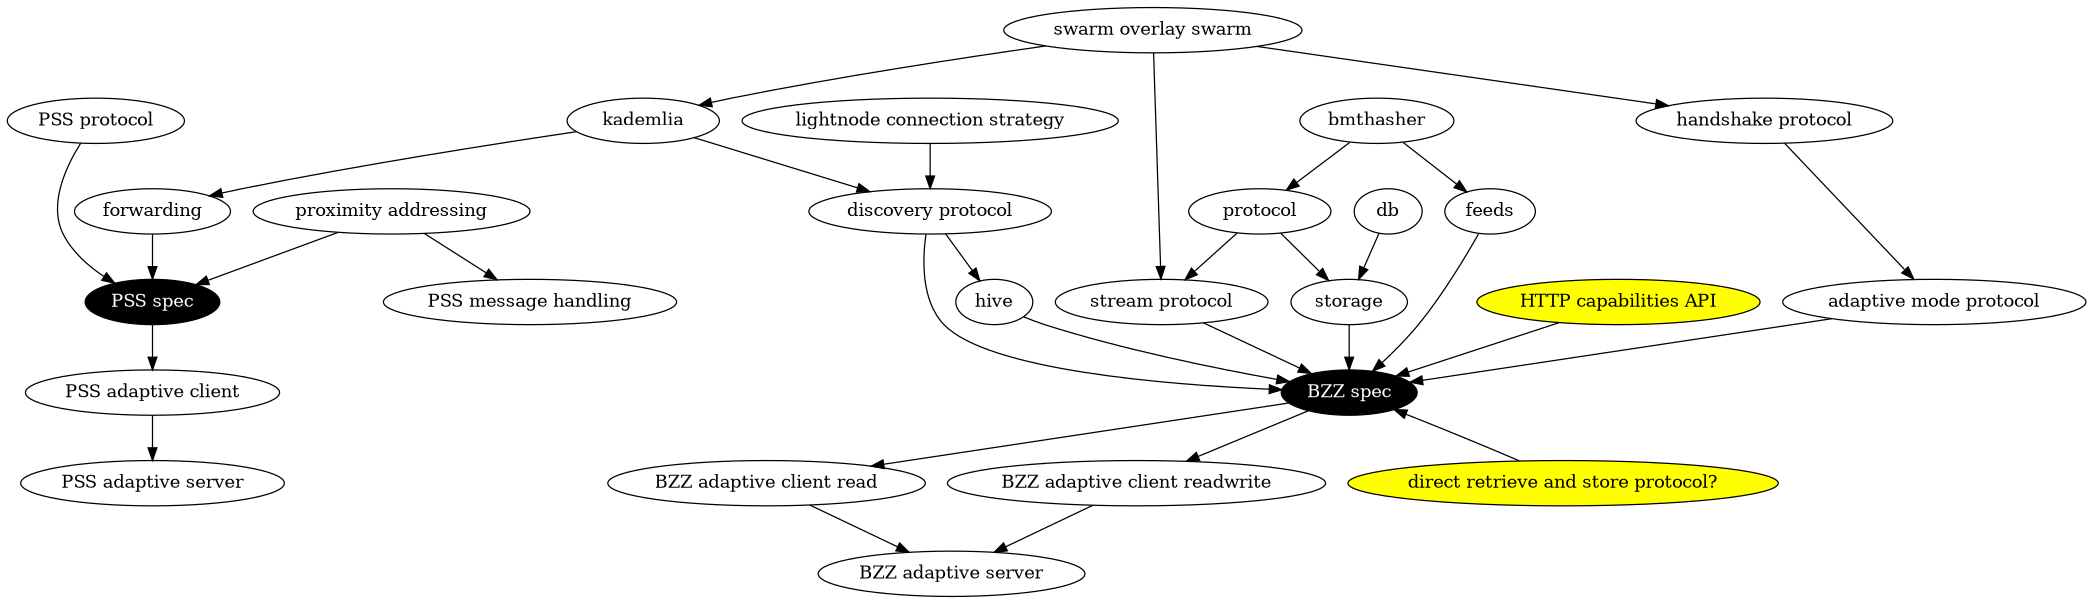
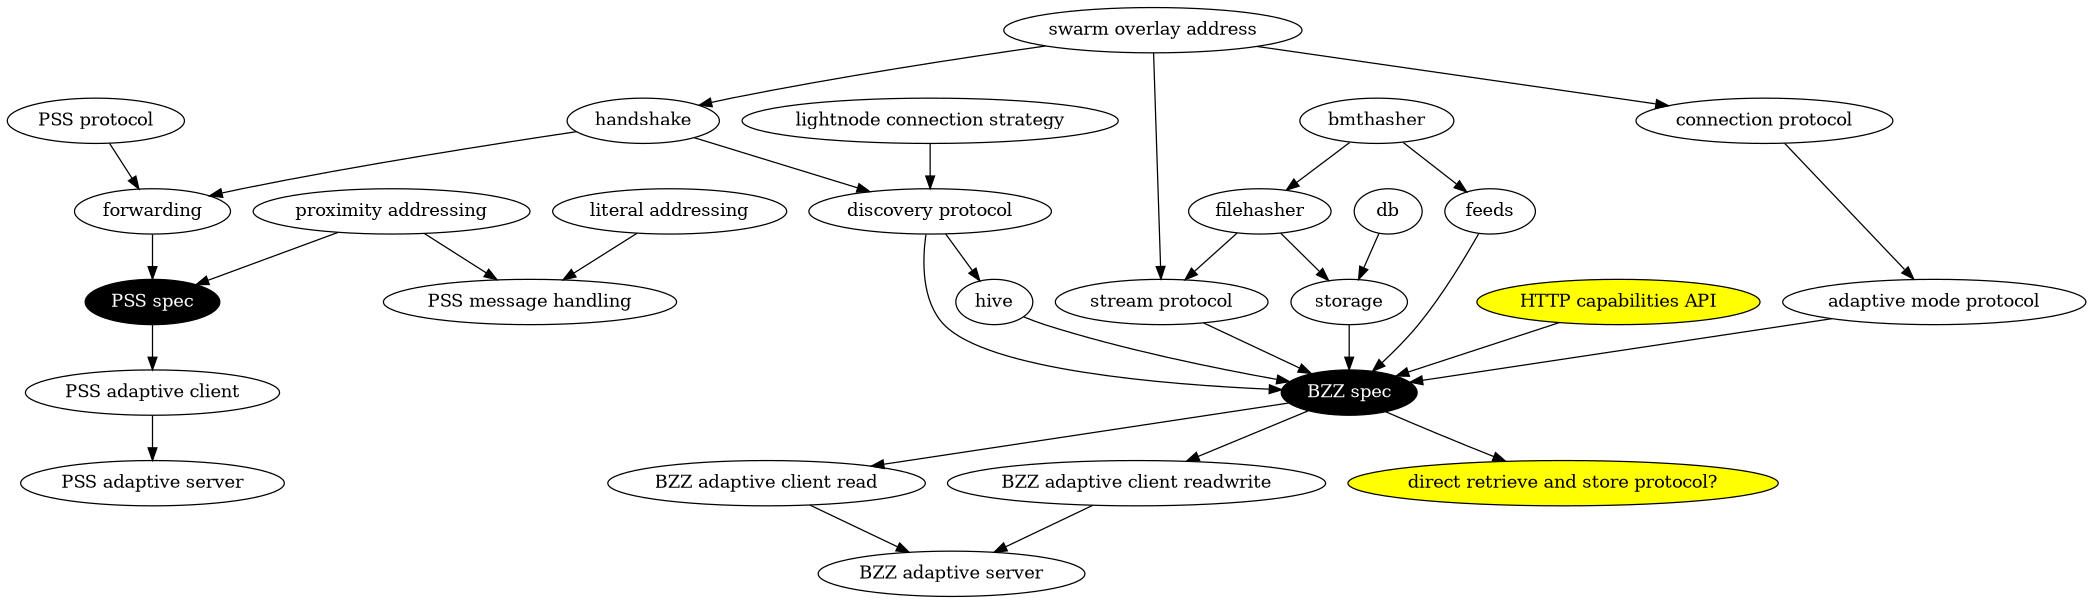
  digraph {
    n1 [fillcolor=black fontcolor=white label="PSS spec" style=filled]
    n2 [label="PSS adaptive client"]
    n3 [label="PSS adaptive server"]
    n4 [fillcolor=black fontcolor=white label="BZZ spec" style=filled]
    n5 [label="BZZ adaptive client read"]
    n6 [label="BZZ adaptive client readwrite"]
    n7 [label="BZZ adaptive server"]
    n8 [fillcolor=yellow label="direct retrieve and store protocol?" style=filled]
    n9 [label="discovery protocol"]
    hive
-   n11 [label="handshake protocol"]
+   n11 [label="connection protocol"]
    n12 [label="adaptive mode protocol"]
    n13 [label="PSS protocol"]
-   n14 [label="swarm overlay swarm"]
+   n14 [label="swarm overlay address"]
    n15 [label="stream protocol"]
-   kademlia
+   kademlia [label=handshake]
    forwarding
+   n18 [label="literal addressing"]
    n19 [label="PSS message handling"]
    n20 [label="proximity addressing"]
    n21 [label="lightnode connection strategy"]
    n22 [fillcolor=yellow label="HTTP capabilities API" style=filled]
    bmthasher
-   filehasher [label=protocol]
+   filehasher
    feeds
    storage
    db
    n1 -> n2
    n2 -> n3
    n4 -> n5
    n4 -> n6
    n5 -> n7
    n6 -> n7
-   n8 -> n4
+   n4 -> n8
    n9 -> n4
    n9 -> hive
    hive -> n4
    n11 -> n12
    n12 -> n4
-   n13 -> n1
+   n13 -> forwarding
    n14 -> n11
    n14 -> n15
    n14 -> kademlia
    n15 -> n4
    kademlia -> n9
    kademlia -> forwarding
    forwarding -> n1
+   n18 -> n19
    n20 -> n1
    n20 -> n19
    n21 -> n9
    n22 -> n4
    bmthasher -> filehasher
    bmthasher -> feeds
    filehasher -> n15
    filehasher -> storage
    feeds -> n4
    storage -> n4
    db -> storage
  }
